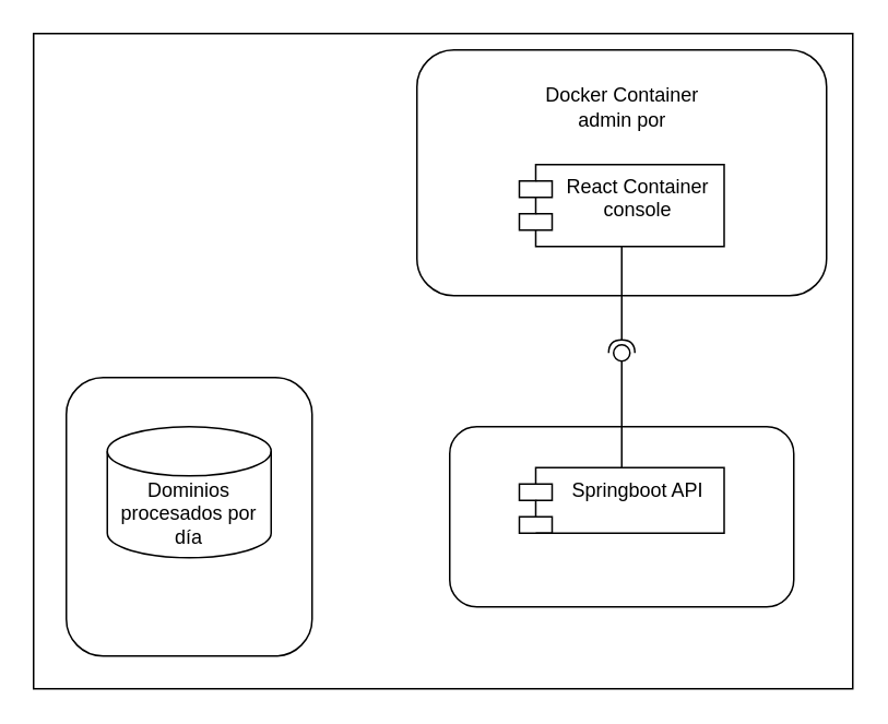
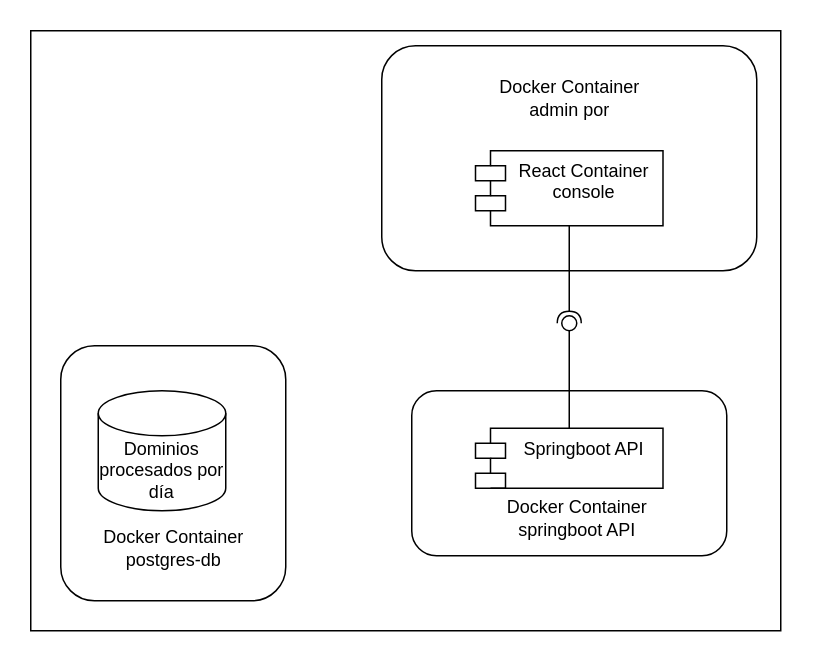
  <mxCell id="0" />
  <mxCell id="1" parent="0" />
  <mxCell id="2" value="" style="rounded=0;whiteSpace=wrap;html=1;" vertex="1" parent="1"><mxGeometry x="20" y="20" width="500" height="400" as="geometry" /></mxCell>
  <mxCell id="3" value="" style="rounded=1;whiteSpace=wrap;html=1;" parent="1" vertex="1"><mxGeometry x="40" y="230" width="150" height="170" as="geometry" /></mxCell>
  <mxCell id="4" value="" style="rounded=1;whiteSpace=wrap;html=1;" parent="1" vertex="1"><mxGeometry x="254" y="30" width="250" height="150" as="geometry" /></mxCell>
  <mxCell id="5" value="" style="rounded=1;whiteSpace=wrap;html=1;" parent="1" vertex="1"><mxGeometry x="274" y="260" width="210" height="110" as="geometry" /></mxCell>
- <mxCell id="6" value="Dominios procesados por día" style="shape=cylinder3;whiteSpace=wrap;html=1;boundedLbl=1;backgroundOutline=1;size=15;" parent="1" vertex="1"><mxGeometry x="65" y="260" width="100" height="80" as="geometry" /></mxCell>
+ <mxCell id="6" value="Dominios procesados por día" style="shape=cylinder3;whiteSpace=wrap;html=1;boundedLbl=1;backgroundOutline=1;size=15;" parent="1" vertex="1"><mxGeometry x="65" y="260" width="85" height="80" as="geometry" /></mxCell>
+ <mxCell id="7" value="Docker Container postgres-db" style="text;html=1;strokeColor=none;fillColor=none;align=center;verticalAlign=middle;whiteSpace=wrap;rounded=0;" parent="1" vertex="1"><mxGeometry x="57.5" y="350" width="115" height="30" as="geometry" /></mxCell>
  <mxCell id="8" value="Springboot API&#10;" style="shape=module;align=left;spacingLeft=20;align=center;verticalAlign=top;" parent="1" vertex="1"><mxGeometry x="316.5" y="285" width="125" height="40" as="geometry" /></mxCell>
+ <mxCell id="9" value="Docker Container springboot API" style="text;html=1;strokeColor=none;fillColor=none;align=center;verticalAlign=middle;whiteSpace=wrap;rounded=0;" parent="1" vertex="1"><mxGeometry x="326.5" y="330" width="115" height="30" as="geometry" /></mxCell>
  <mxCell id="10" value="Docker Container admin por" style="text;html=1;strokeColor=none;fillColor=none;align=center;verticalAlign=middle;whiteSpace=wrap;rounded=0;" parent="1" vertex="1"><mxGeometry x="321.5" y="50" width="115" height="30" as="geometry" /></mxCell>
  <mxCell id="11" value="React Container &#10;console" style="shape=module;align=left;spacingLeft=20;align=center;verticalAlign=top;" parent="1" vertex="1"><mxGeometry x="316.5" y="100" width="125" height="50" as="geometry" /></mxCell>
  <mxCell id="12" value="" style="rounded=0;orthogonalLoop=1;jettySize=auto;html=1;endArrow=none;endFill=0;sketch=0;sourcePerimeterSpacing=0;targetPerimeterSpacing=0;exitX=0.5;exitY=0;exitDx=0;exitDy=0;" parent="1" source="8" target="14" edge="1"><mxGeometry relative="1" as="geometry"><mxPoint x="384" y="85" as="sourcePoint" /></mxGeometry></mxCell>
  <mxCell id="13" value="" style="rounded=0;orthogonalLoop=1;jettySize=auto;html=1;endArrow=halfCircle;endFill=0;entryX=0.5;entryY=0.5;endSize=6;strokeWidth=1;sketch=0;exitX=0.5;exitY=1;exitDx=0;exitDy=0;" parent="1" source="11" target="14" edge="1"><mxGeometry relative="1" as="geometry"><mxPoint x="440" y="215" as="sourcePoint" /></mxGeometry></mxCell>
  <mxCell id="14" value="" style="ellipse;whiteSpace=wrap;html=1;align=center;aspect=fixed;resizable=0;points=[];outlineConnect=0;sketch=0;" parent="1" vertex="1"><mxGeometry x="374" y="210" width="10" height="10" as="geometry" /></mxCell>
